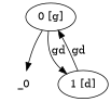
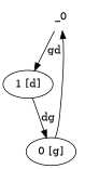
  digraph {
    _0 [shape=none]
    n2 [label="0 [g]"]
    n3 [label="1 [d]"]
    n2 -> _0
-   n2 -> n3 [label=gd]
-   n3 -> n2 [label=gd]
+   _0 -> n3 [label=gd]
+   n3 -> n2 [label=dg]
  }
